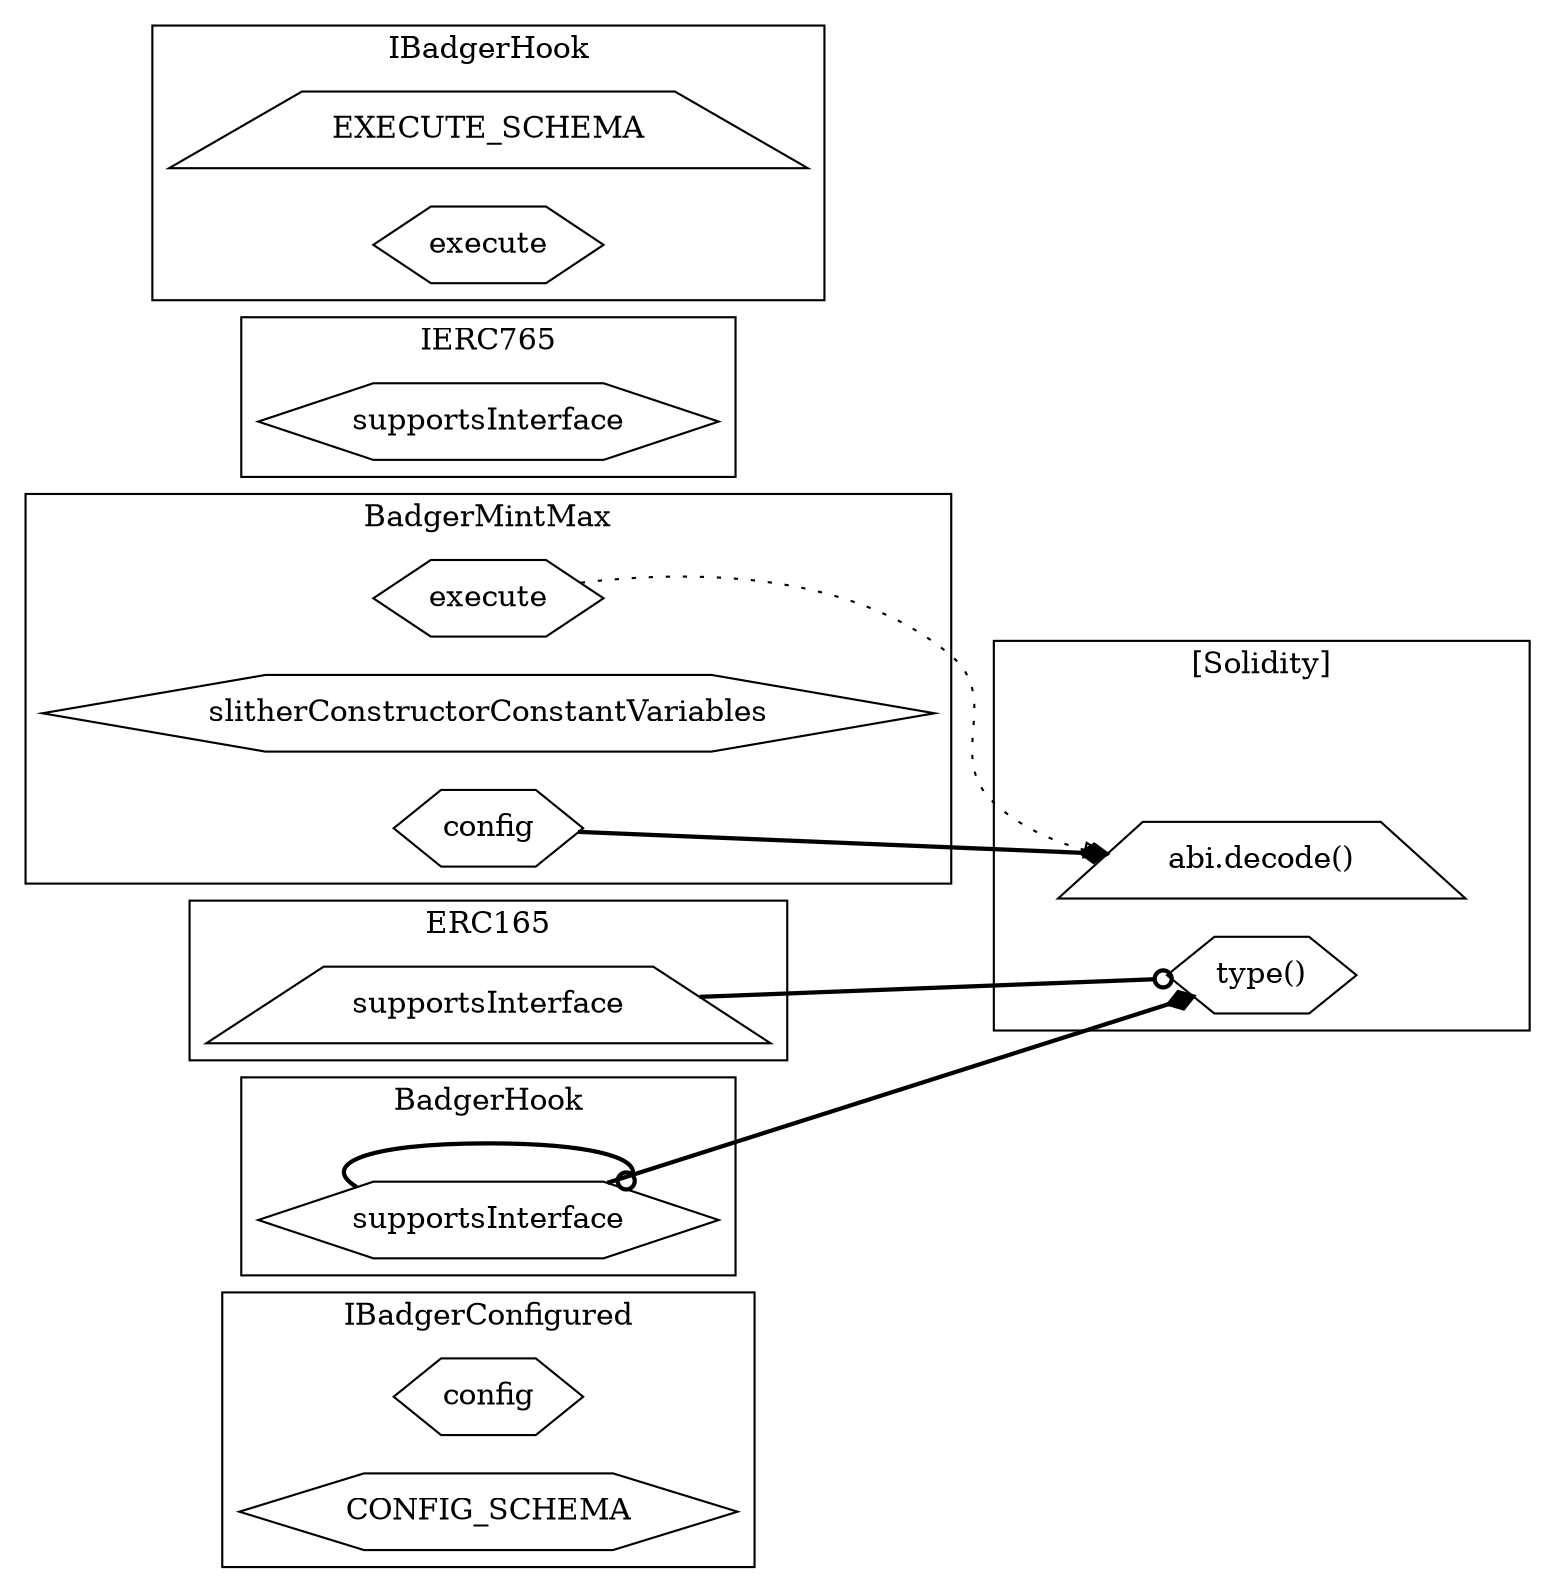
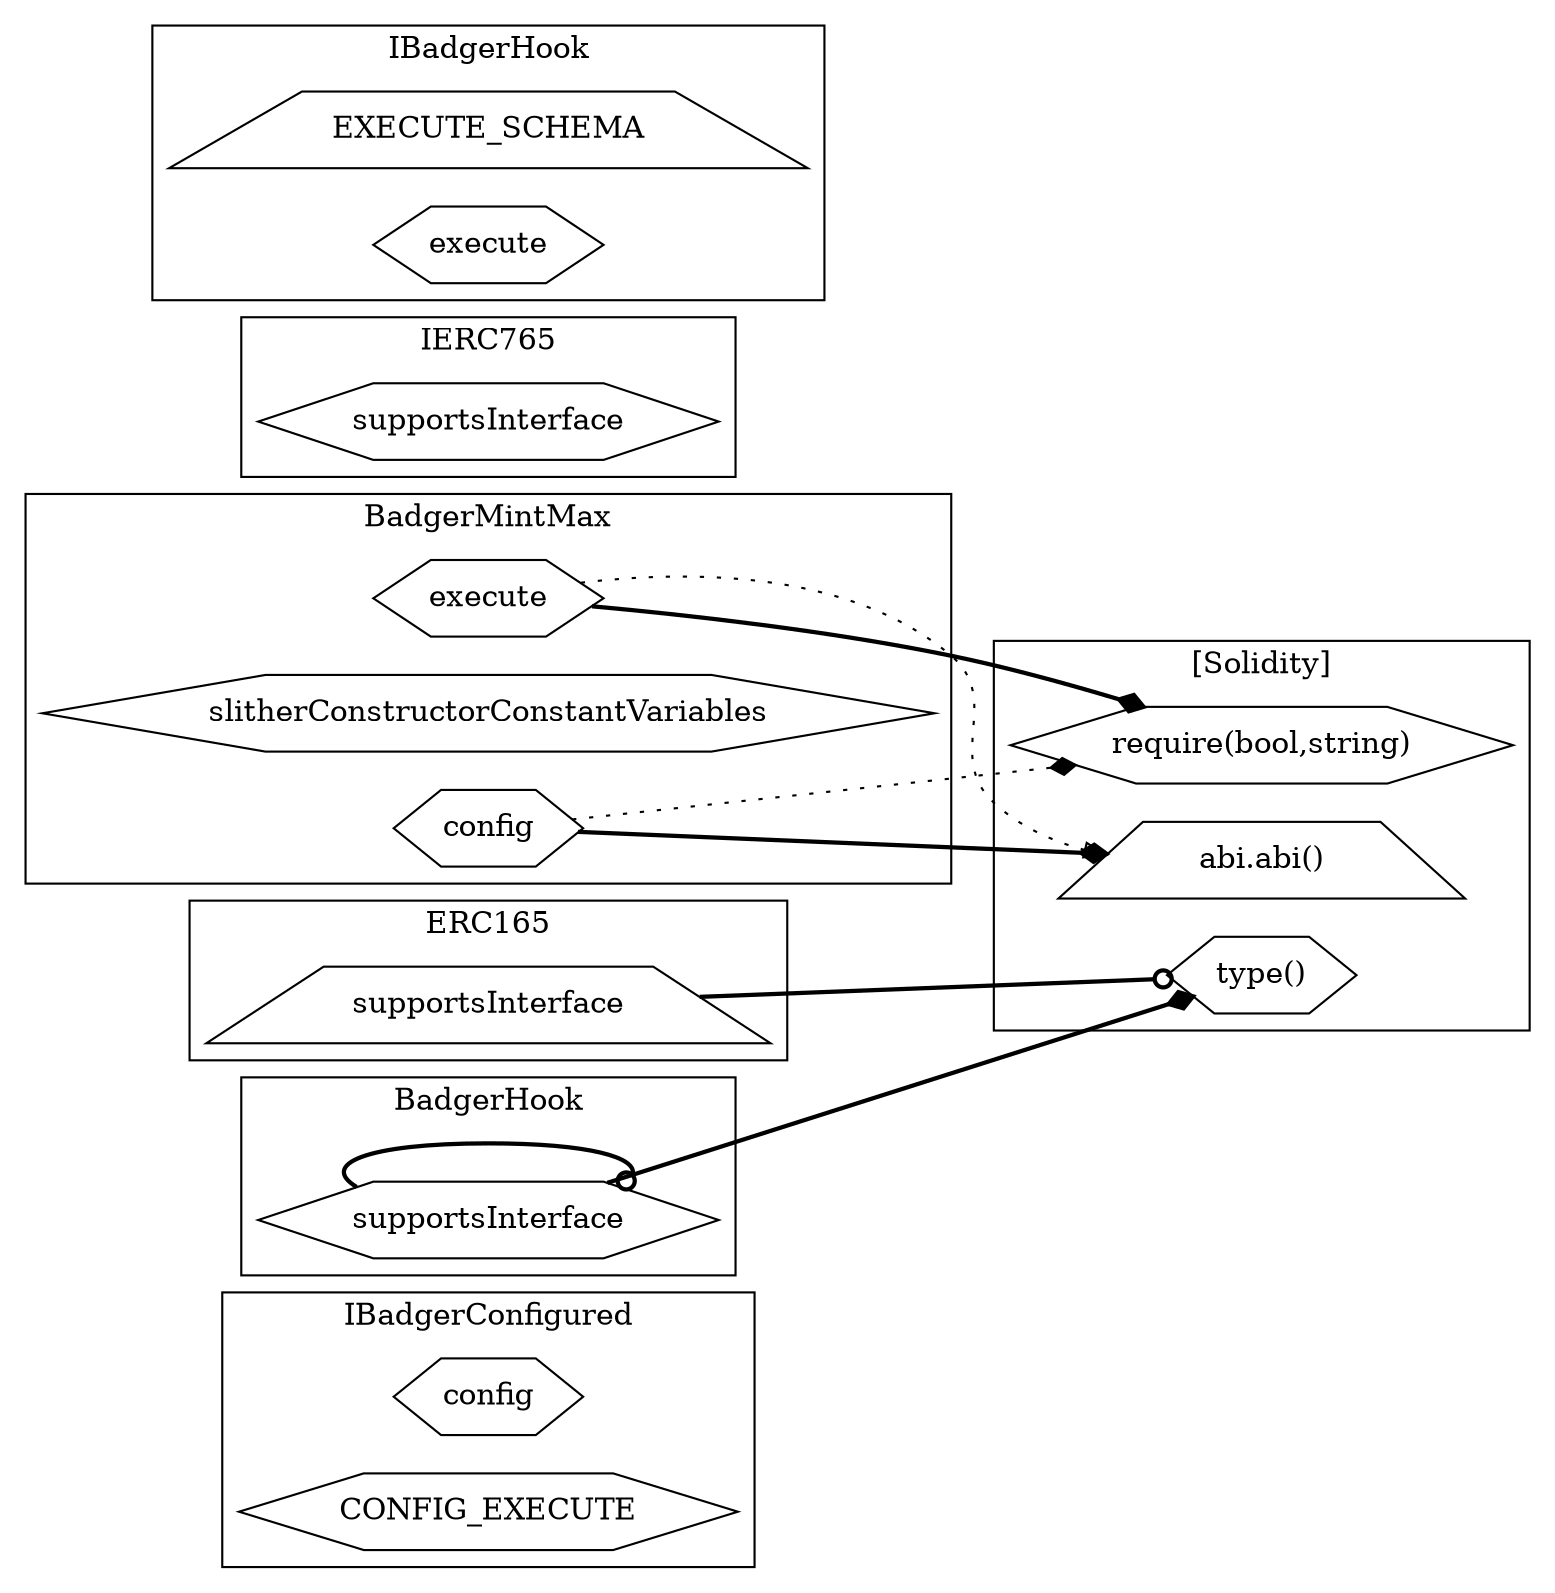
  strict digraph {
    rankdir=LR
    node [shape=hexagon]
    edge [arrowhead=diamond style=bold]
    n1 [label=config]
-   n2 [label=CONFIG_SCHEMA]
+   n2 [label=CONFIG_EXECUTE]
    n3 [label=execute]
    n4 [label=slitherConstructorConstantVariables]
    n5 [label=config]
    n6 [label=supportsInterface shape=trapezium]
    n7 [label=supportsInterface]
    n8 [label=EXECUTE_SCHEMA shape=trapezium]
    n9 [label=execute]
    n10 [label=supportsInterface]
-   "abi.decode()" [shape=trapezium]
+   "require(bool,string)"
+   "abi.decode()" [shape=trapezium label="abi.abi()"]
    "type()"
    subgraph cluster_1 {
      label=IBadgerConfigured
      n1
      n2
    }
    subgraph cluster_2 {
      label=BadgerMintMax
      n3
      n4
      n5
    }
    subgraph cluster_3 {
      label=ERC165
      n6
    }
    subgraph cluster_4 {
      label=IERC765
      n7
    }
    subgraph cluster_5 {
      label=IBadgerHook
      n8
      n9
    }
    subgraph cluster_6 {
      label=BadgerHook
      n10
    }
    subgraph cluster_7 {
      label="[Solidity]"
+     "require(bool,string)"
      "abi.decode()"
      "type()"
    }
+   n3 -> "require(bool,string)"
    n3 -> "abi.decode()" [arrowhead=onormal style=dotted]
+   n5 -> "require(bool,string)" [style=dotted]
    n5 -> "abi.decode()"
    n6 -> "type()" [arrowhead=odot]
    n10 -> n10 [arrowhead=odot]
    n10 -> "type()"
  }
